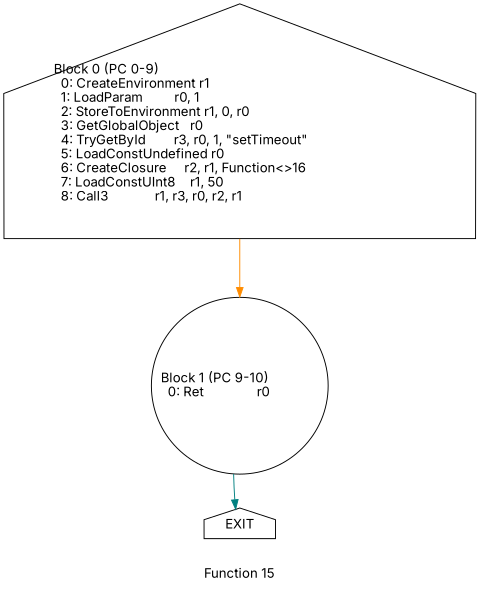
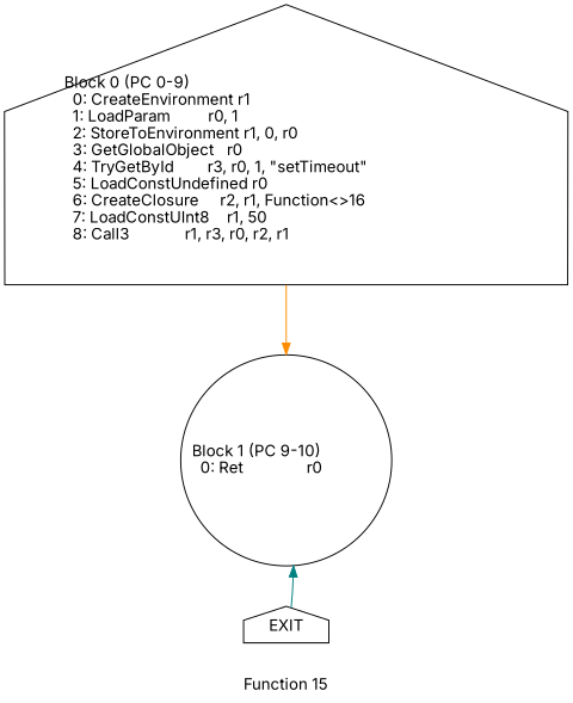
  digraph {
    color=lightgrey
    label="Function 15"
    rankdir=TB
    style=filled
    fontname=Inter
    node [fontname=Inter shape=house]
    edge [fontname=Inter]
    n1 [label="Block 0 (PC 0-9)\l  0: CreateEnvironment r1\l  1: LoadParam         r0, 1\l  2: StoreToEnvironment r1, 0, r0\l  3: GetGlobalObject   r0\l  4: TryGetById        r3, r0, 1, \"setTimeout\"\l  5: LoadConstUndefined r0\l  6: CreateClosure     r2, r1, Function<>16\l  7: LoadConstUInt8    r1, 50\l  8: Call3             r1, r3, r0, r2, r1\l"]
    n2 [label="Block 1 (PC 9-10)\l  0: Ret               r0\l" shape=circle]
    n3 [label=EXIT]
    n1 -> n2 [color=darkorange]
-   n2 -> n3 [color=teal]
+   n3 -> n2 [color=teal]
  }
